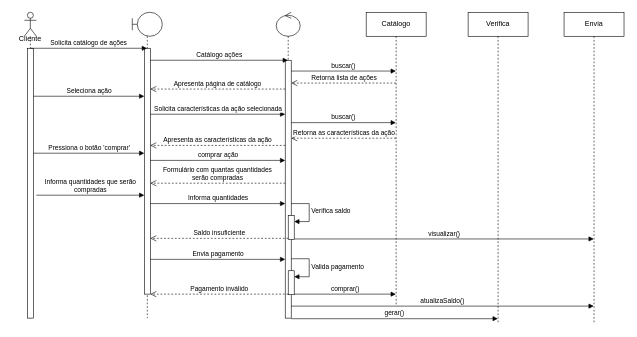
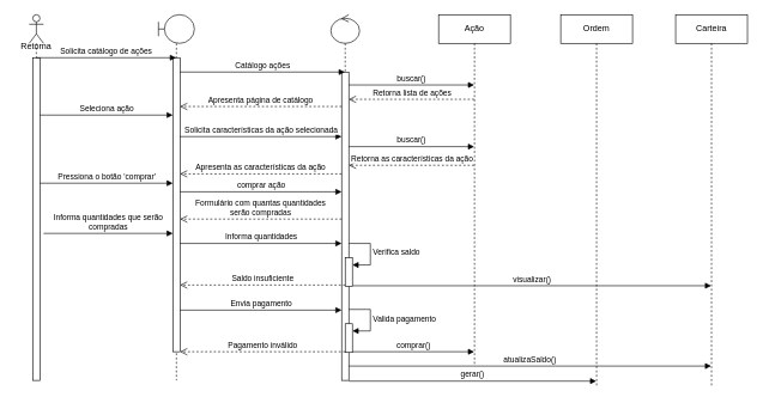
  <mxCell id="0" />
  <mxCell id="1" parent="0" />
  <mxCell id="2" value="" style="shape=umlLifeline;perimeter=lifelinePerimeter;whiteSpace=wrap;html=1;container=1;dropTarget=0;collapsible=0;recursiveResize=0;outlineConnect=0;portConstraint=eastwest;newEdgeStyle={&quot;curved&quot;:0,&quot;rounded&quot;:0};participant=umlActor;" parent="1" vertex="1"><mxGeometry x="40" y="20" width="20" height="510" as="geometry" /></mxCell>
  <mxCell id="3" value="" style="html=1;points=[[0,0,0,0,5],[0,1,0,0,-5],[1,0,0,0,5],[1,1,0,0,-5]];perimeter=orthogonalPerimeter;outlineConnect=0;targetShapes=umlLifeline;portConstraint=eastwest;newEdgeStyle={&quot;curved&quot;:0,&quot;rounded&quot;:0};" parent="2" vertex="1"><mxGeometry x="5" y="60" width="10" height="450" as="geometry" /></mxCell>
- <mxCell id="4" value="Cliente" style="text;html=1;align=center;verticalAlign=middle;whiteSpace=wrap;rounded=0;" parent="1" vertex="1"><mxGeometry x="20" y="50" width="60" height="30" as="geometry" /></mxCell>
+ <mxCell id="4" value="Retorna" style="text;html=1;align=center;verticalAlign=middle;whiteSpace=wrap;rounded=0;" parent="1" vertex="1"><mxGeometry x="20" y="50" width="60" height="30" as="geometry" /></mxCell>
  <mxCell id="5" value="" style="shape=umlLifeline;perimeter=lifelinePerimeter;whiteSpace=wrap;html=1;container=1;dropTarget=0;collapsible=0;recursiveResize=0;outlineConnect=0;portConstraint=eastwest;newEdgeStyle={&quot;curved&quot;:0,&quot;rounded&quot;:0};participant=umlBoundary;" parent="1" vertex="1"><mxGeometry x="220" y="20" width="50" height="510" as="geometry" /></mxCell>
  <mxCell id="6" value="" style="html=1;points=[[0,0,0,0,5],[0,1,0,0,-5],[1,0,0,0,5],[1,1,0,0,-5]];perimeter=orthogonalPerimeter;outlineConnect=0;targetShapes=umlLifeline;portConstraint=eastwest;newEdgeStyle={&quot;curved&quot;:0,&quot;rounded&quot;:0};" parent="5" vertex="1"><mxGeometry x="20" y="60" width="10" height="410" as="geometry" /></mxCell>
  <mxCell id="7" value="" style="shape=umlLifeline;perimeter=lifelinePerimeter;whiteSpace=wrap;html=1;container=1;dropTarget=0;collapsible=0;recursiveResize=0;outlineConnect=0;portConstraint=eastwest;newEdgeStyle={&quot;curved&quot;:0,&quot;rounded&quot;:0};participant=umlControl;" parent="1" vertex="1"><mxGeometry x="460" y="20" width="40" height="510" as="geometry" /></mxCell>
  <mxCell id="8" value="" style="html=1;points=[[0,0,0,0,5],[0,1,0,0,-5],[1,0,0,0,5],[1,1,0,0,-5]];perimeter=orthogonalPerimeter;outlineConnect=0;targetShapes=umlLifeline;portConstraint=eastwest;newEdgeStyle={&quot;curved&quot;:0,&quot;rounded&quot;:0};" parent="7" vertex="1"><mxGeometry x="15" y="80" width="10" height="430" as="geometry" /></mxCell>
  <mxCell id="9" value="" style="html=1;points=[[0,0,0,0,5],[0,1,0,0,-5],[1,0,0,0,5],[1,1,0,0,-5]];perimeter=orthogonalPerimeter;outlineConnect=0;targetShapes=umlLifeline;portConstraint=eastwest;newEdgeStyle={&quot;curved&quot;:0,&quot;rounded&quot;:0};" parent="7" vertex="1"><mxGeometry x="20" y="431" width="10" height="40" as="geometry" /></mxCell>
  <mxCell id="10" value="Valida pagamento" style="html=1;align=left;spacingLeft=2;endArrow=block;rounded=0;edgeStyle=orthogonalEdgeStyle;curved=0;rounded=0;" parent="7" target="9" edge="1"><mxGeometry relative="1" as="geometry"><mxPoint x="25" y="411" as="sourcePoint" /><Array as="points"><mxPoint x="55" y="441" /></Array></mxGeometry></mxCell>
  <mxCell id="11" value="" style="html=1;points=[[0,0,0,0,5],[0,1,0,0,-5],[1,0,0,0,5],[1,1,0,0,-5]];perimeter=orthogonalPerimeter;outlineConnect=0;targetShapes=umlLifeline;portConstraint=eastwest;newEdgeStyle={&quot;curved&quot;:0,&quot;rounded&quot;:0};" vertex="1" parent="7"><mxGeometry x="20" y="339" width="10" height="40" as="geometry" /></mxCell>
  <mxCell id="12" value="Verifica saldo" style="html=1;align=left;spacingLeft=2;endArrow=block;rounded=0;edgeStyle=orthogonalEdgeStyle;curved=0;rounded=0;" edge="1" target="11" parent="7"><mxGeometry relative="1" as="geometry"><mxPoint x="25" y="319" as="sourcePoint" /><Array as="points"><mxPoint x="55" y="349" /></Array></mxGeometry></mxCell>
  <mxCell id="13" value="Solicita catálogo de ações" style="html=1;verticalAlign=bottom;endArrow=block;curved=0;rounded=0;" parent="1" target="5" edge="1"><mxGeometry width="80" relative="1" as="geometry"><mxPoint x="50" y="80" as="sourcePoint" /><mxPoint x="130" y="80" as="targetPoint" /></mxGeometry></mxCell>
  <mxCell id="14" value="Catálogo ações" style="html=1;verticalAlign=bottom;endArrow=block;curved=0;rounded=0;" parent="1" edge="1"><mxGeometry width="80" relative="1" as="geometry"><mxPoint x="250" y="100" as="sourcePoint" /><mxPoint x="479.5" y="100" as="targetPoint" /></mxGeometry></mxCell>
  <mxCell id="15" value="Apresenta página de catálogo" style="html=1;verticalAlign=bottom;endArrow=open;dashed=1;endSize=8;curved=0;rounded=0;" parent="1" edge="1"><mxGeometry relative="1" as="geometry"><mxPoint x="475" y="148" as="sourcePoint" /><mxPoint x="250" y="148" as="targetPoint" /></mxGeometry></mxCell>
  <mxCell id="16" value="Seleciona ação" style="html=1;verticalAlign=bottom;endArrow=block;curved=0;rounded=0;" parent="1" target="6" edge="1"><mxGeometry width="80" relative="1" as="geometry"><mxPoint x="55" y="160" as="sourcePoint" /><mxPoint x="160" y="190" as="targetPoint" /></mxGeometry></mxCell>
  <mxCell id="17" value="Solicita características da ação selecionada" style="html=1;verticalAlign=bottom;endArrow=block;curved=0;rounded=0;" parent="1" edge="1"><mxGeometry width="80" relative="1" as="geometry"><mxPoint x="250" y="190" as="sourcePoint" /><mxPoint x="475" y="190" as="targetPoint" /></mxGeometry></mxCell>
- <mxCell id="18" value="Catálogo" style="shape=umlLifeline;perimeter=lifelinePerimeter;whiteSpace=wrap;html=1;container=1;dropTarget=0;collapsible=0;recursiveResize=0;outlineConnect=0;portConstraint=eastwest;newEdgeStyle={&quot;curved&quot;:0,&quot;rounded&quot;:0};" parent="1" vertex="1"><mxGeometry x="610" y="20" width="100" height="490" as="geometry" /></mxCell>
+ <mxCell id="18" value="Ação" style="shape=umlLifeline;perimeter=lifelinePerimeter;whiteSpace=wrap;html=1;container=1;dropTarget=0;collapsible=0;recursiveResize=0;outlineConnect=0;portConstraint=eastwest;newEdgeStyle={&quot;curved&quot;:0,&quot;rounded&quot;:0};" parent="1" vertex="1"><mxGeometry x="610" y="20" width="100" height="490" as="geometry" /></mxCell>
  <mxCell id="19" value="Apresenta as características da ação" style="html=1;verticalAlign=bottom;endArrow=open;dashed=1;endSize=8;curved=0;rounded=0;" parent="1" edge="1"><mxGeometry relative="1" as="geometry"><mxPoint x="475" y="242" as="sourcePoint" /><mxPoint x="250" y="242" as="targetPoint" /></mxGeometry></mxCell>
  <mxCell id="20" value="Pressiona o botão 'comprar'" style="html=1;verticalAlign=bottom;endArrow=block;curved=0;rounded=0;" parent="1" target="6" edge="1"><mxGeometry width="80" relative="1" as="geometry"><mxPoint x="55" y="255" as="sourcePoint" /><mxPoint x="230" y="255" as="targetPoint" /></mxGeometry></mxCell>
  <mxCell id="21" value="Informa quantidades que serão &lt;br&gt;compradas" style="html=1;verticalAlign=bottom;endArrow=block;curved=0;rounded=0;" parent="1" edge="1"><mxGeometry width="80" relative="1" as="geometry"><mxPoint x="60" y="325" as="sourcePoint" /><mxPoint x="240" y="325" as="targetPoint" /></mxGeometry></mxCell>
  <mxCell id="22" value="Envia pagamento" style="html=1;verticalAlign=bottom;endArrow=block;curved=0;rounded=0;" parent="1" edge="1"><mxGeometry width="80" relative="1" as="geometry"><mxPoint x="250" y="432" as="sourcePoint" /><mxPoint x="475" y="432" as="targetPoint" /></mxGeometry></mxCell>
  <mxCell id="23" value="comprar()" style="html=1;verticalAlign=bottom;endArrow=block;curved=0;rounded=0;" parent="1" edge="1"><mxGeometry width="80" relative="1" as="geometry"><mxPoint x="490" y="490" as="sourcePoint" /><mxPoint x="659.5" y="490" as="targetPoint" /></mxGeometry></mxCell>
- <mxCell id="24" value="Verifica" style="shape=umlLifeline;perimeter=lifelinePerimeter;whiteSpace=wrap;html=1;container=1;dropTarget=0;collapsible=0;recursiveResize=0;outlineConnect=0;portConstraint=eastwest;newEdgeStyle={&quot;curved&quot;:0,&quot;rounded&quot;:0};" parent="1" vertex="1"><mxGeometry x="780" y="20" width="100" height="520" as="geometry" /></mxCell>
+ <mxCell id="24" value="Ordem" style="shape=umlLifeline;perimeter=lifelinePerimeter;whiteSpace=wrap;html=1;container=1;dropTarget=0;collapsible=0;recursiveResize=0;outlineConnect=0;portConstraint=eastwest;newEdgeStyle={&quot;curved&quot;:0,&quot;rounded&quot;:0};" parent="1" vertex="1"><mxGeometry x="780" y="20" width="100" height="520" as="geometry" /></mxCell>
  <mxCell id="25" value="gerar()" style="html=1;verticalAlign=bottom;endArrow=block;curved=0;rounded=0;" parent="1" edge="1"><mxGeometry width="80" relative="1" as="geometry"><mxPoint x="485" y="531" as="sourcePoint" /><mxPoint x="829.5" y="531" as="targetPoint" /></mxGeometry></mxCell>
  <mxCell id="26" value="Pagamento inválido" style="html=1;verticalAlign=bottom;endArrow=open;dashed=1;endSize=8;curved=0;rounded=0;" parent="1" edge="1"><mxGeometry relative="1" as="geometry"><mxPoint x="480" y="490" as="sourcePoint" /><mxPoint x="250" y="490" as="targetPoint" /></mxGeometry></mxCell>
  <mxCell id="27" value="buscar()" style="html=1;verticalAlign=bottom;endArrow=block;curved=0;rounded=0;" edge="1" parent="1"><mxGeometry width="80" relative="1" as="geometry"><mxPoint x="485" y="118" as="sourcePoint" /><mxPoint x="659.5" y="118" as="targetPoint" /></mxGeometry></mxCell>
  <mxCell id="28" value="Retorna lista de ações" style="html=1;verticalAlign=bottom;endArrow=open;dashed=1;endSize=8;curved=0;rounded=0;" edge="1" parent="1" source="18"><mxGeometry relative="1" as="geometry"><mxPoint x="600" y="138" as="sourcePoint" /><mxPoint x="485" y="138" as="targetPoint" /></mxGeometry></mxCell>
  <mxCell id="29" value="buscar()" style="html=1;verticalAlign=bottom;endArrow=block;curved=0;rounded=0;" edge="1" parent="1"><mxGeometry width="80" relative="1" as="geometry"><mxPoint x="485" y="204" as="sourcePoint" /><mxPoint x="659.5" y="204" as="targetPoint" /></mxGeometry></mxCell>
  <mxCell id="30" value="Retorna as características da ação" style="html=1;verticalAlign=bottom;endArrow=open;dashed=1;endSize=8;curved=0;rounded=0;" edge="1" parent="1"><mxGeometry relative="1" as="geometry"><mxPoint x="659.5" y="230" as="sourcePoint" /><mxPoint x="485" y="230" as="targetPoint" /></mxGeometry></mxCell>
- <mxCell id="31" value="Envia" style="shape=umlLifeline;perimeter=lifelinePerimeter;whiteSpace=wrap;html=1;container=1;dropTarget=0;collapsible=0;recursiveResize=0;outlineConnect=0;portConstraint=eastwest;newEdgeStyle={&quot;curved&quot;:0,&quot;rounded&quot;:0};" vertex="1" parent="1"><mxGeometry x="940" y="20" width="100" height="520" as="geometry" /></mxCell>
+ <mxCell id="31" value="Carteira" style="shape=umlLifeline;perimeter=lifelinePerimeter;whiteSpace=wrap;html=1;container=1;dropTarget=0;collapsible=0;recursiveResize=0;outlineConnect=0;portConstraint=eastwest;newEdgeStyle={&quot;curved&quot;:0,&quot;rounded&quot;:0};" vertex="1" parent="1"><mxGeometry x="940" y="20" width="100" height="520" as="geometry" /></mxCell>
  <mxCell id="32" value="comprar ação" style="html=1;verticalAlign=bottom;endArrow=block;curved=0;rounded=0;" edge="1" parent="1" target="8"><mxGeometry width="80" relative="1" as="geometry"><mxPoint x="250" y="267" as="sourcePoint" /><mxPoint x="479.5" y="267" as="targetPoint" /></mxGeometry></mxCell>
  <mxCell id="33" value="visualizar()" style="html=1;verticalAlign=bottom;endArrow=block;curved=0;rounded=0;" edge="1" parent="1"><mxGeometry width="80" relative="1" as="geometry"><mxPoint x="490" y="398" as="sourcePoint" /><mxPoint x="989.5" y="398" as="targetPoint" /></mxGeometry></mxCell>
  <mxCell id="34" value="Saldo insuficiente" style="html=1;verticalAlign=bottom;endArrow=open;dashed=1;endSize=8;curved=0;rounded=0;" edge="1" parent="1"><mxGeometry relative="1" as="geometry"><mxPoint x="480" y="397" as="sourcePoint" /><mxPoint x="250" y="397" as="targetPoint" /></mxGeometry></mxCell>
  <mxCell id="35" value="Formulário com quantas quantidades &lt;br&gt;serão compradas" style="html=1;verticalAlign=bottom;endArrow=open;dashed=1;endSize=8;curved=0;rounded=0;" edge="1" parent="1"><mxGeometry relative="1" as="geometry"><mxPoint x="475" y="305" as="sourcePoint" /><mxPoint x="250" y="305" as="targetPoint" /></mxGeometry></mxCell>
  <mxCell id="36" value="Informa quantidades" style="html=1;verticalAlign=bottom;endArrow=block;curved=0;rounded=0;" edge="1" parent="1"><mxGeometry width="80" relative="1" as="geometry"><mxPoint x="250" y="339" as="sourcePoint" /><mxPoint x="475" y="339" as="targetPoint" /></mxGeometry></mxCell>
  <mxCell id="37" value="atualizaSaldo()" style="html=1;verticalAlign=bottom;endArrow=block;curved=0;rounded=0;" edge="1" parent="1"><mxGeometry width="80" relative="1" as="geometry"><mxPoint x="485" y="510" as="sourcePoint" /><mxPoint x="989.5" y="510" as="targetPoint" /></mxGeometry></mxCell>
